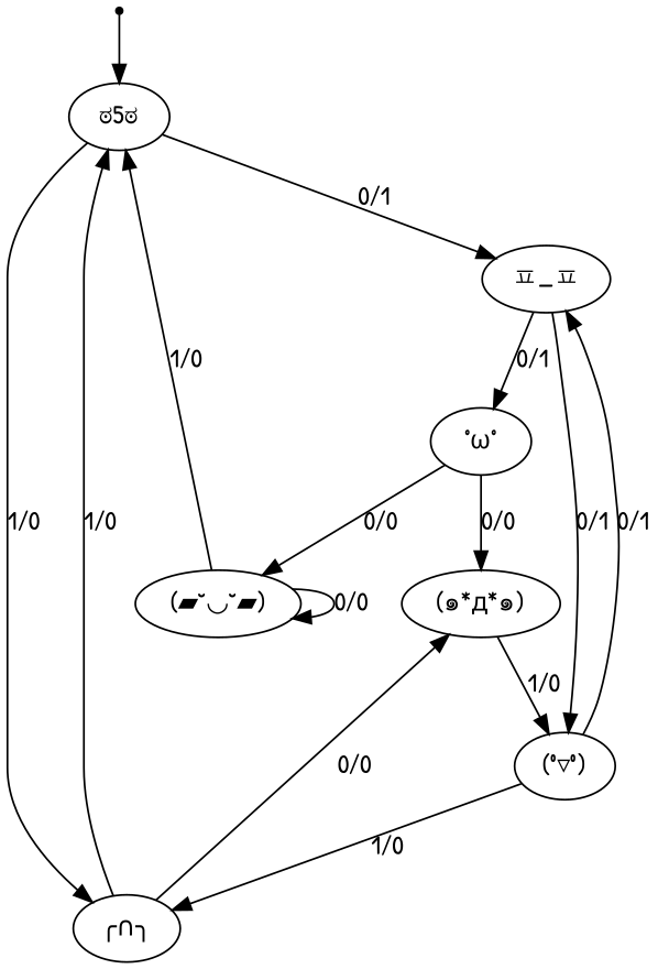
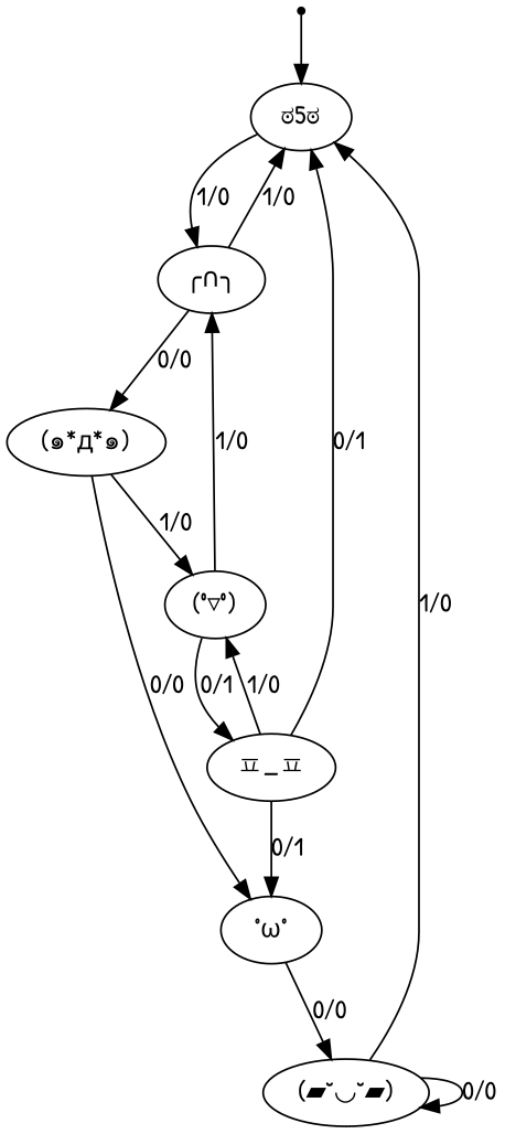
  digraph {
    fontname="Patrick Hand"
    rankdir=TB
    node [fontname="Patrick Hand"]
    edge [fontname="Patrick Hand"]
    INIT [shape=point]
    n2 [label="ಠ5ಠ"]
    n3 [label="ㅍ_ㅍ"]
    n4 [label="╭∩╮"]
    n5 [label="°ω°"]
    n6 [label="(⁰▿⁰)"]
    n7 [label="(๑*д*๑)"]
    n8 [label="(▰˘◡˘▰)"]
    INIT -> n2
-   n2 -> n3 [label="0/1"]
+   n3 -> n2 [label="0/1"]
    n2 -> n4 [label="1/0"]
    n3 -> n5 [label="0/1"]
-   n3 -> n6 [label="0/1"]
+   n3 -> n6 [label="1/0"]
    n4 -> n2 [label="1/0"]
    n4 -> n7 [label="0/0"]
    n5 -> n8 [label="0/0"]
    n6 -> n3 [label="0/1"]
    n6 -> n4 [label="1/0"]
-   n5 -> n7 [label="0/0"]
+   n7 -> n5 [label="0/0"]
    n7 -> n6 [label="1/0"]
    n8 -> n2 [label="1/0"]
    n8 -> n8 [label="0/0"]
  }
